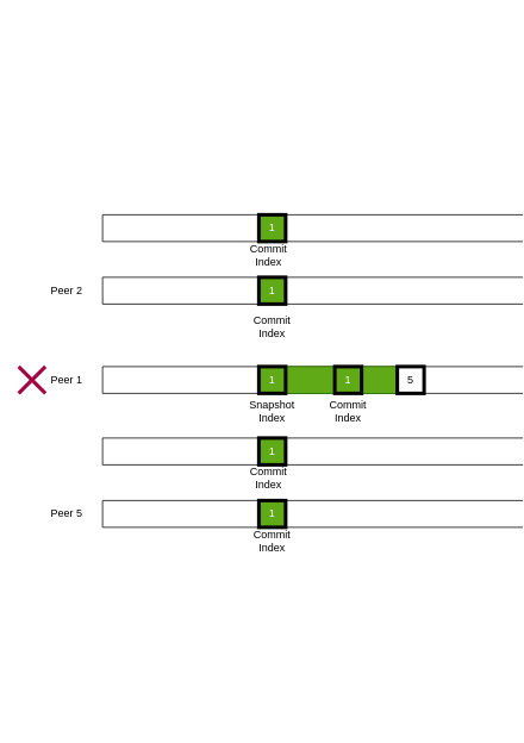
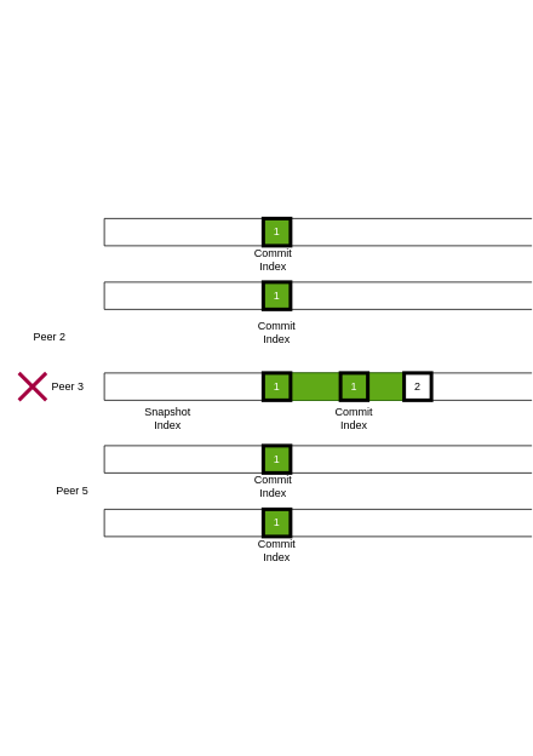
  <mxCell id="0" />
  <mxCell id="1" parent="0" />
  <mxCell id="2" value="" style="shape=partialRectangle;whiteSpace=wrap;html=1;bottom=1;right=1;left=1;top=0;fillColor=none;routingCenterX=-0.5;rotation=90;" parent="1" vertex="1"><mxGeometry x="334" width="30" height="470" as="geometry" y="190" /></mxCell>
  <mxCell id="3" value="" style="shape=partialRectangle;whiteSpace=wrap;html=1;bottom=1;right=1;left=1;top=0;fillColor=none;routingCenterX=-0.5;rotation=90;" parent="1" vertex="1"><mxGeometry x="334" y="270" width="30" height="470" as="geometry" /></mxCell>
  <mxCell id="4" value="" style="shape=partialRectangle;whiteSpace=wrap;html=1;bottom=1;right=1;left=1;top=0;fillColor=none;routingCenterX=-0.5;rotation=90;" parent="1" vertex="1"><mxGeometry x="334" y="340" width="30" height="470" as="geometry" /></mxCell>
  <mxCell id="5" value="" style="rounded=0;whiteSpace=wrap;html=1;fillColor=#60a917;fontColor=#ffffff;strokeColor=#2D7600;" parent="1" vertex="1"><mxGeometry x="304" y="410" width="150" height="30" as="geometry" /></mxCell>
- <mxCell id="6" value="Peer 2" style="text;html=1;strokeColor=none;fillColor=none;align=center;verticalAlign=middle;whiteSpace=wrap;rounded=0;" parent="1" vertex="1"><mxGeometry x="44" y="310" width="60" height="30" as="geometry" /></mxCell>
- <mxCell id="7" value="Peer 1" style="text;html=1;align=center;verticalAlign=middle;whiteSpace=wrap;rounded=0;" parent="1" vertex="1"><mxGeometry x="44" y="410" width="60" height="30" as="geometry" /></mxCell>
- <mxCell id="8" value="Peer 5" style="text;html=1;strokeColor=none;fillColor=none;align=center;verticalAlign=middle;whiteSpace=wrap;rounded=0;" parent="1" vertex="1"><mxGeometry x="44" y="560" width="60" height="30" as="geometry" /></mxCell>
+ <mxCell id="6" value="Peer 2" style="text;html=1;strokeColor=none;fillColor=none;align=center;verticalAlign=middle;whiteSpace=wrap;rounded=0;" parent="1" vertex="1"><mxGeometry x="24" y="355" width="60" height="30" as="geometry" /></mxCell>
+ <mxCell id="7" value="Peer 3" style="text;html=1;align=center;verticalAlign=middle;whiteSpace=wrap;rounded=0;" parent="1" vertex="1"><mxGeometry x="44" y="410" width="60" height="30" as="geometry" /></mxCell>
+ <mxCell id="8" value="Peer 5" style="text;html=1;strokeColor=none;fillColor=none;align=center;verticalAlign=middle;whiteSpace=wrap;rounded=0;" parent="1" vertex="1"><mxGeometry x="49" y="525" width="60" height="30" as="geometry" /></mxCell>
  <mxCell id="9" value="1" style="rounded=0;whiteSpace=wrap;html=1;fillColor=#60a917;fontColor=#ffffff;strokeColor=#000000;strokeWidth=4;" parent="1" vertex="1"><mxGeometry x="374" y="410" width="30" height="30" as="geometry" /></mxCell>
  <mxCell id="10" value="1" style="rounded=0;whiteSpace=wrap;html=1;fillColor=#60a917;fontColor=#ffffff;strokeColor=#000000;strokeWidth=4;" parent="1" vertex="1"><mxGeometry x="289" y="560" width="30" height="30" as="geometry" /></mxCell>
  <mxCell id="11" value="" style="shape=partialRectangle;whiteSpace=wrap;html=1;bottom=1;right=1;left=1;top=0;fillColor=none;routingCenterX=-0.5;rotation=90;" parent="1" vertex="1"><mxGeometry x="334" y="90" width="30" height="470" as="geometry" /></mxCell>
  <mxCell id="12" value="" style="shape=partialRectangle;whiteSpace=wrap;html=1;bottom=1;right=1;left=1;top=0;fillColor=none;routingCenterX=-0.5;rotation=90;" parent="1" vertex="1"><mxGeometry x="334" y="20" width="30" height="470" as="geometry" /></mxCell>
  <mxCell id="13" value="Commit Index" style="text;html=1;strokeColor=none;fillColor=none;align=center;verticalAlign=middle;whiteSpace=wrap;rounded=0;" parent="1" vertex="1"><mxGeometry x="359" y="440" width="60" height="40" as="geometry" /></mxCell>
  <mxCell id="14" value="1" style="rounded=0;whiteSpace=wrap;html=1;fillColor=#60a917;fontColor=#ffffff;strokeColor=#000000;strokeWidth=4;" parent="1" vertex="1"><mxGeometry x="289" y="490" width="30" height="30" as="geometry" /></mxCell>
  <mxCell id="15" value="Commit Index" style="text;html=1;strokeColor=none;fillColor=none;align=center;verticalAlign=middle;whiteSpace=wrap;rounded=0;" parent="1" vertex="1"><mxGeometry x="270" y="520" width="60" height="30" as="geometry" /></mxCell>
  <mxCell id="16" value="1" style="rounded=0;whiteSpace=wrap;html=1;fillColor=#60a917;fontColor=#ffffff;strokeColor=#000000;strokeWidth=4;" parent="1" vertex="1"><mxGeometry x="289" y="310" width="30" height="30" as="geometry" /></mxCell>
  <mxCell id="17" value="Commit Index" style="text;html=1;strokeColor=none;fillColor=none;align=center;verticalAlign=middle;whiteSpace=wrap;rounded=0;" parent="1" vertex="1"><mxGeometry x="274" y="590" width="60" height="30" as="geometry" /></mxCell>
  <mxCell id="18" value="Commit Index" style="text;html=1;strokeColor=none;fillColor=none;align=center;verticalAlign=middle;whiteSpace=wrap;rounded=0;" parent="1" vertex="1"><mxGeometry x="274" y="350" width="60" height="30" as="geometry" /></mxCell>
- <mxCell id="19" value="Snapshot&lt;br&gt;Index" style="text;html=1;strokeColor=none;fillColor=none;align=center;verticalAlign=middle;whiteSpace=wrap;rounded=0;" parent="1" vertex="1"><mxGeometry x="274" y="445" width="60" height="30" as="geometry" /></mxCell>
- <mxCell id="20" value="&lt;font color=&quot;#000000&quot;&gt;5&lt;/font&gt;" style="rounded=0;whiteSpace=wrap;html=1;strokeWidth=4;fillColor=#FFFFFF;strokeColor=#000000;" parent="1" vertex="1"><mxGeometry x="444" y="410" width="30" height="30" as="geometry" /></mxCell>
+ <mxCell id="19" value="Snapshot&lt;br&gt;Index" style="text;html=1;strokeColor=none;fillColor=none;align=center;verticalAlign=middle;whiteSpace=wrap;rounded=0;" parent="1" vertex="1"><mxGeometry x="154" y="445" width="60" height="30" as="geometry" /></mxCell>
+ <mxCell id="20" value="&lt;font color=&quot;#000000&quot;&gt;2&lt;/font&gt;" style="rounded=0;whiteSpace=wrap;html=1;strokeWidth=4;fillColor=#FFFFFF;strokeColor=#000000;" parent="1" vertex="1"><mxGeometry x="444" y="410" width="30" height="30" as="geometry" /></mxCell>
  <mxCell id="21" value="1" style="rounded=0;whiteSpace=wrap;html=1;fillColor=#60a917;fontColor=#ffffff;strokeColor=#000000;strokeWidth=4;" parent="1" vertex="1"><mxGeometry x="289" y="410" width="30" height="30" as="geometry" /></mxCell>
  <mxCell id="22" value="1" style="rounded=0;whiteSpace=wrap;html=1;fillColor=#60a917;fontColor=#ffffff;strokeColor=#000000;strokeWidth=4;" vertex="1" parent="1"><mxGeometry x="289" y="240" width="30" height="30" as="geometry" /></mxCell>
  <mxCell id="23" value="Commit Index" style="text;html=1;strokeColor=none;fillColor=none;align=center;verticalAlign=middle;whiteSpace=wrap;rounded=0;" vertex="1" parent="1"><mxGeometry x="270" y="270" width="60" height="30" as="geometry" /></mxCell>
  <mxCell id="24" value="" style="group" vertex="1" connectable="0" parent="1"><mxGeometry x="20" y="410" width="30" height="30" as="geometry" /></mxCell>
  <mxCell id="25" value="" style="endArrow=none;html=1;strokeWidth=4;fillColor=#d80073;strokeColor=#A50040;" edge="1" parent="24"><mxGeometry width="50" height="50" relative="1" as="geometry"><mxPoint y="30" as="sourcePoint" /><mxPoint x="30" as="targetPoint" /></mxGeometry></mxCell>
  <mxCell id="26" value="" style="endArrow=none;html=1;strokeWidth=4;fillColor=#d80073;strokeColor=#A50040;" edge="1" parent="24"><mxGeometry width="50" height="50" relative="1" as="geometry"><mxPoint x="30" y="30" as="sourcePoint" /><mxPoint as="targetPoint" /></mxGeometry></mxCell>
